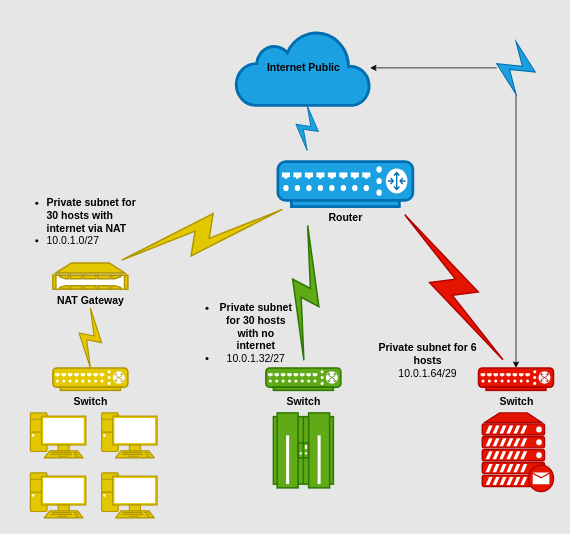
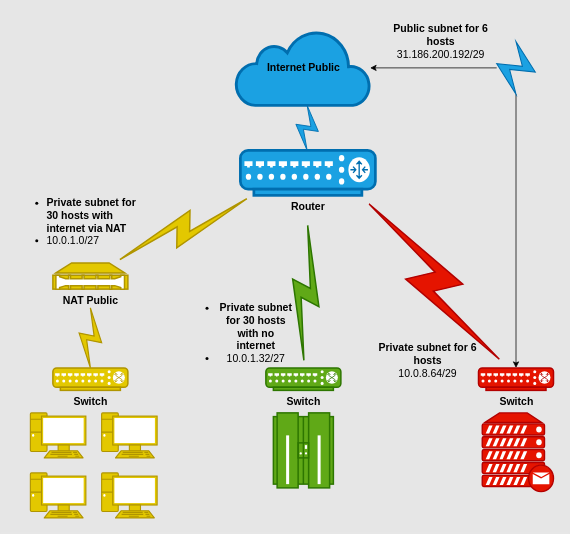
  <mxCell id="0" />
  <mxCell id="1" parent="0" />
- <mxCell id="2" value="Router" style="verticalAlign=top;verticalLabelPosition=bottom;labelPosition=center;align=center;html=1;outlineConnect=0;gradientDirection=north;strokeWidth=2;shape=mxgraph.networks.router;fillColor=#1ba1e2;strokeColor=#006EAF;fontColor=#000000;fontSize=14;fontStyle=1;labelBackgroundColor=none;" vertex="1" parent="1"><mxGeometry x="370" y="215" width="180" height="60" as="geometry" /></mxCell>
+ <mxCell id="2" value="Router" style="verticalAlign=top;verticalLabelPosition=bottom;labelPosition=center;align=center;html=1;outlineConnect=0;gradientDirection=north;strokeWidth=2;shape=mxgraph.networks.router;fillColor=#1ba1e2;strokeColor=#006EAF;fontColor=#000000;fontSize=14;fontStyle=1;labelBackgroundColor=none;" vertex="1" parent="1"><mxGeometry x="320" y="200" width="180" height="60" as="geometry" /></mxCell>
  <mxCell id="3" value="Switch" style="fontColor=#000000;verticalAlign=top;verticalLabelPosition=bottom;labelPosition=center;align=center;html=1;outlineConnect=0;fillColor=#e3c800;strokeColor=#B09500;gradientDirection=north;strokeWidth=2;shape=mxgraph.networks.switch;fontStyle=1;fontSize=14;" vertex="1" parent="1"><mxGeometry x="70" y="490" width="100" height="30" as="geometry" /></mxCell>
  <mxCell id="4" value="&lt;font color=&quot;#000000&quot;&gt;Switch&lt;br&gt;&lt;/font&gt;" style="verticalAlign=top;verticalLabelPosition=bottom;labelPosition=center;align=center;html=1;outlineConnect=0;fillColor=#60a917;strokeColor=#2D7600;gradientDirection=north;strokeWidth=2;shape=mxgraph.networks.switch;fontColor=#ffffff;fontSize=14;fontStyle=1" vertex="1" parent="1"><mxGeometry x="354" y="490" width="100" height="30" as="geometry" /></mxCell>
  <mxCell id="5" value="&lt;font color=&quot;#000000&quot;&gt;Switch&lt;/font&gt;" style="fontColor=#ffffff;verticalAlign=top;verticalLabelPosition=bottom;labelPosition=center;align=center;html=1;outlineConnect=0;fillColor=#e51400;strokeColor=#B20000;gradientDirection=north;strokeWidth=2;shape=mxgraph.networks.switch;fontSize=14;fontStyle=1" vertex="1" parent="1"><mxGeometry x="637.5" y="490" width="100" height="30" as="geometry" /></mxCell>
  <mxCell id="6" value="" style="fontColor=#000000;verticalAlign=top;verticalLabelPosition=bottom;labelPosition=center;align=center;html=1;outlineConnect=0;fillColor=#e3c800;strokeColor=#B09500;gradientDirection=north;strokeWidth=2;shape=mxgraph.networks.pc;" vertex="1" parent="1"><mxGeometry x="40" y="550" width="74" height="60" as="geometry" /></mxCell>
  <mxCell id="7" value="" style="fontColor=#000000;verticalAlign=top;verticalLabelPosition=bottom;labelPosition=center;align=center;html=1;outlineConnect=0;fillColor=#e3c800;strokeColor=#B09500;gradientDirection=north;strokeWidth=2;shape=mxgraph.networks.pc;" vertex="1" parent="1"><mxGeometry x="40" y="630" width="74" height="60" as="geometry" /></mxCell>
  <mxCell id="8" value="" style="fontColor=#000000;verticalAlign=top;verticalLabelPosition=bottom;labelPosition=center;align=center;html=1;outlineConnect=0;fillColor=#e3c800;strokeColor=#B09500;gradientDirection=north;strokeWidth=2;shape=mxgraph.networks.pc;" vertex="1" parent="1"><mxGeometry x="135" y="630" width="74" height="60" as="geometry" /></mxCell>
  <mxCell id="9" value="" style="fontColor=#000000;verticalAlign=top;verticalLabelPosition=bottom;labelPosition=center;align=center;html=1;outlineConnect=0;fillColor=#e3c800;strokeColor=#B09500;gradientDirection=north;strokeWidth=2;shape=mxgraph.networks.pc;" vertex="1" parent="1"><mxGeometry x="135" y="550" width="74" height="60" as="geometry" /></mxCell>
- <mxCell id="10" value="&lt;b&gt;NAT Gateway&lt;/b&gt;" style="fontColor=#000000;verticalAlign=top;verticalLabelPosition=bottom;labelPosition=center;align=center;html=1;outlineConnect=0;fillColor=#e3c800;strokeColor=#B09500;gradientDirection=north;strokeWidth=2;shape=mxgraph.networks.nas_filer;fontSize=14;" vertex="1" parent="1"><mxGeometry x="70" y="350" width="100" height="35" as="geometry" /></mxCell>
+ <mxCell id="10" value="&lt;b&gt;NAT Public&lt;/b&gt;" style="fontColor=#000000;verticalAlign=top;verticalLabelPosition=bottom;labelPosition=center;align=center;html=1;outlineConnect=0;fillColor=#e3c800;strokeColor=#B09500;gradientDirection=north;strokeWidth=2;shape=mxgraph.networks.nas_filer;fontSize=14;" vertex="1" parent="1"><mxGeometry x="70" y="350" width="100" height="35" as="geometry" /></mxCell>
  <mxCell id="11" value="" style="fontColor=#000000;verticalAlign=top;verticalLabelPosition=bottom;labelPosition=center;align=center;html=1;outlineConnect=0;fillColor=#e3c800;strokeColor=#B09500;gradientDirection=north;strokeWidth=2;shape=mxgraph.networks.comm_link;" vertex="1" parent="1"><mxGeometry x="105" y="410" width="30" height="80" as="geometry" /></mxCell>
  <mxCell id="12" value="Internet Public" style="html=1;outlineConnect=0;fillColor=#1ba1e2;strokeColor=#006EAF;gradientDirection=north;strokeWidth=2;shape=mxgraph.networks.cloud;fontColor=#000000;fontSize=14;fontStyle=1" vertex="1" parent="1"><mxGeometry x="314" y="40" width="179" height="100" as="geometry" /></mxCell>
  <mxCell id="13" value="" style="html=1;outlineConnect=0;fillColor=#e3c800;strokeColor=#B09500;gradientDirection=north;strokeWidth=2;shape=mxgraph.networks.comm_link_edge;html=1;rounded=0;entryX=0.1;entryY=1;entryDx=0;entryDy=0;entryPerimeter=0;" edge="1" parent="1" target="2"><mxGeometry width="100" height="100" relative="1" as="geometry"><mxPoint x="150" y="350" as="sourcePoint" /><mxPoint x="250" y="250" as="targetPoint" /></mxGeometry></mxCell>
  <mxCell id="14" value="" style="html=1;outlineConnect=0;fillColor=#60a917;strokeColor=#2D7600;gradientDirection=north;strokeWidth=2;shape=mxgraph.networks.comm_link_edge;html=1;rounded=0;" edge="1" parent="1" source="4"><mxGeometry width="100" height="100" relative="1" as="geometry"><mxPoint x="400" y="490" as="sourcePoint" /><mxPoint x="410" y="290" as="targetPoint" /></mxGeometry></mxCell>
  <mxCell id="15" value="" style="html=1;outlineConnect=0;fillColor=#e51400;strokeColor=#B20000;gradientDirection=north;strokeWidth=2;shape=mxgraph.networks.comm_link_edge;html=1;rounded=0;exitX=0.9;exitY=1;exitDx=0;exitDy=0;exitPerimeter=0;" edge="1" parent="1" source="2" target="5"><mxGeometry width="100" height="100" relative="1" as="geometry"><mxPoint x="350" y="420" as="sourcePoint" /><mxPoint x="550" y="510" as="targetPoint" /></mxGeometry></mxCell>
  <mxCell id="16" value="" style="fontColor=#ffffff;verticalAlign=top;verticalLabelPosition=bottom;labelPosition=center;align=center;html=1;outlineConnect=0;fillColor=#1ba1e2;strokeColor=#006EAF;gradientDirection=north;strokeWidth=2;shape=mxgraph.networks.comm_link;" vertex="1" parent="1"><mxGeometry x="394" y="140" width="30" height="60" as="geometry" /></mxCell>
  <mxCell id="17" value="" style="fontColor=#ffffff;verticalAlign=top;verticalLabelPosition=bottom;labelPosition=center;align=center;html=1;outlineConnect=0;fillColor=#e51400;strokeColor=#B20000;gradientDirection=north;strokeWidth=2;shape=mxgraph.networks.mail_server;" vertex="1" parent="1"><mxGeometry x="642.5" y="550" width="95" height="105" as="geometry" /></mxCell>
  <mxCell id="18" value="" style="verticalAlign=top;verticalLabelPosition=bottom;labelPosition=center;align=center;html=1;outlineConnect=0;fillColor=#60a917;strokeColor=#2D7600;gradientDirection=north;strokeWidth=2;shape=mxgraph.networks.mainframe;fontColor=#ffffff;" vertex="1" parent="1"><mxGeometry x="364" y="550" width="80" height="100" as="geometry" /></mxCell>
  <mxCell id="19" value="&lt;ul style=&quot;font-size: 14px;&quot;&gt;&lt;li style=&quot;font-size: 14px;&quot;&gt;&lt;b style=&quot;background-color: initial;&quot;&gt;Private subnet for 30 hosts with internet via NAT&lt;/b&gt;&lt;/li&gt;&lt;li style=&quot;font-size: 14px;&quot;&gt;&lt;span style=&quot;background-color: initial;&quot;&gt;10.0.1.0/27&lt;/span&gt;&lt;br&gt;&lt;/li&gt;&lt;/ul&gt;" style="text;strokeColor=none;fillColor=none;html=1;whiteSpace=wrap;verticalAlign=middle;overflow=hidden;fontSize=14;" vertex="1" parent="1"><mxGeometry x="20" y="220" width="180" height="150" as="geometry" /></mxCell>
- <mxCell id="20" value="&lt;div&gt;&lt;b&gt;Private subnet for 6 hosts&lt;/b&gt;&lt;/div&gt;&lt;div&gt;&lt;span style=&quot;background-color: initial;&quot;&gt;10.0.1.64/29&lt;/span&gt;&lt;/div&gt;" style="text;strokeColor=none;fillColor=none;html=1;whiteSpace=wrap;verticalAlign=middle;overflow=hidden;fontSize=14;align=center;" vertex="1" parent="1"><mxGeometry x="485" y="440" width="170" height="80" as="geometry" /></mxCell>
+ <mxCell id="20" value="&lt;div&gt;&lt;b&gt;Private subnet for 6 hosts&lt;/b&gt;&lt;/div&gt;&lt;div&gt;&lt;span style=&quot;background-color: initial;&quot;&gt;10.0.8.64/29&lt;/span&gt;&lt;/div&gt;" style="text;strokeColor=none;fillColor=none;html=1;whiteSpace=wrap;verticalAlign=middle;overflow=hidden;fontSize=14;align=center;" vertex="1" parent="1"><mxGeometry x="485" y="440" width="170" height="80" as="geometry" /></mxCell>
  <mxCell id="21" value="&lt;ul style=&quot;font-size: 14px;&quot;&gt;&lt;li&gt;&lt;b&gt;Private subnet for 30 hosts with no internet&lt;/b&gt;&lt;/li&gt;&lt;li&gt;10.0.1.32/27&lt;/li&gt;&lt;/ul&gt;" style="text;strokeColor=none;fillColor=none;html=1;whiteSpace=wrap;verticalAlign=middle;overflow=hidden;labelPosition=center;verticalLabelPosition=middle;align=center;" vertex="1" parent="1"><mxGeometry x="248" y="385" width="146" height="115" as="geometry" /></mxCell>
+ <mxCell id="22" value="&lt;div style=&quot;&quot;&gt;&lt;b&gt;Public subnet for 6 hosts&lt;/b&gt;&lt;/div&gt;&lt;div style=&quot;&quot;&gt;&lt;span style=&quot;background-color: initial;&quot;&gt;31.186.200.192/29&lt;/span&gt;&lt;/div&gt;" style="text;strokeColor=none;fillColor=none;html=1;whiteSpace=wrap;verticalAlign=middle;overflow=hidden;fontSize=14;align=center;" vertex="1" parent="1"><mxGeometry x="520" y="20" width="135" height="70" as="geometry" /></mxCell>
  <mxCell id="23" style="edgeStyle=orthogonalEdgeStyle;rounded=0;orthogonalLoop=1;jettySize=auto;html=1;" edge="1" parent="1" source="25" target="12"><mxGeometry relative="1" as="geometry" /></mxCell>
  <mxCell id="24" style="edgeStyle=orthogonalEdgeStyle;rounded=0;orthogonalLoop=1;jettySize=auto;html=1;exitX=0.5;exitY=1;exitDx=0;exitDy=0;exitPerimeter=0;" edge="1" parent="1" source="25" target="5"><mxGeometry relative="1" as="geometry" /></mxCell>
  <mxCell id="25" value="" style="fontColor=#ffffff;verticalAlign=top;verticalLabelPosition=bottom;labelPosition=center;align=center;html=1;outlineConnect=0;fillColor=#1ba1e2;strokeColor=#006EAF;gradientDirection=north;strokeWidth=2;shape=mxgraph.networks.comm_link;rotation=0;" vertex="1" parent="1"><mxGeometry x="661.77" y="55" width="51.45" height="70" as="geometry" /></mxCell>
